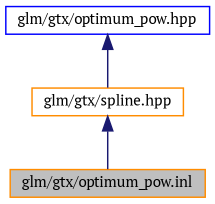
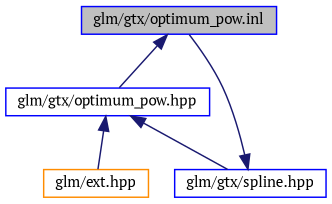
  digraph {
    fontname="PT Serif"
    node [color=darkorange fillcolor=white fontname="PT Serif" fontsize=10 shape=record style=filled]
    edge [color=midnightblue dir=back fontname="PT Serif" fontsize=10 labelfontname=FreeSans labelfontsize=10 style=solid]
-   n1 [fillcolor=grey75 fontcolor=black height=0.2 label="glm/gtx/optimum_pow.inl" width=0.4]
+   n1 [color=blue fillcolor=grey75 fontcolor=black height=0.2 label="glm/gtx/optimum_pow.inl" width=0.4]
    n2 [color=blue height=0.2 label="glm/gtx/optimum_pow.hpp" width=0.4]
-   n4 [height=0.2 label="glm/gtx/spline.hpp" width=0.4]
+   n3 [height=0.2 label="glm/ext.hpp" width=0.4]
+   n4 [color=blue height=0.2 label="glm/gtx/spline.hpp" width=0.4]
+   n1 -> n2
+   n2 -> n3
    n2 -> n4
    n4 -> n1
  }
